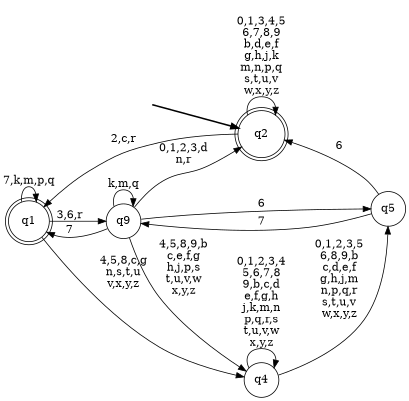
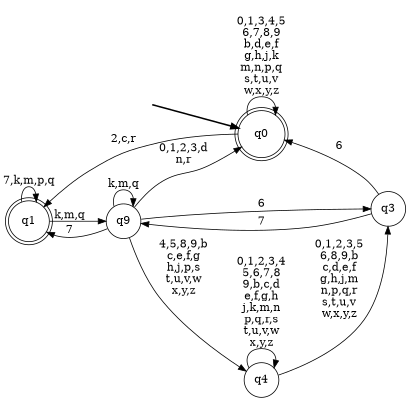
  digraph {
    rankdir=LR
    node [shape=circle style=filled color=black fillcolor=white]
    __start0 [height=0 shape=none style=invis width=0 color="" fillcolor=""]
-   n2 [label=q2 shape=doublecircle style="rounded,filled"]
+   n2 [label=q0 shape=doublecircle style="rounded,filled"]
    n3 [label=q1 shape=doublecircle style="rounded,filled"]
    n4 [label=q9]
    n5 [label=q4]
-   n6 [label=q5]
+   n6 [label=q3]
    subgraph cluster_1 {
      nodesep=0.15
      ranksep=0.15
      style=invis
      __start0
      n2
    }
    __start0 -> n2 [penwidth=2]
    n2 -> n2 [label="0,1,3,4,5\n6,7,8,9\nb,d,e,f\ng,h,j,k\nm,n,p,q\ns,t,u,v\nw,x,y,z"]
    n2 -> n3 [label="2,c,r"]
    n3 -> n3 [label="7,k,m,p,q"]
-   n3 -> n4 [label="3,6,r"]
-   n3 -> n5 [label="4,5,8,c,g\nn,s,t,u\nv,x,y,z"]
+   n3 -> n4 [label="k,m,q"]
    n4 -> n2 [label="0,1,2,3,d\nn,r"]
    n4 -> n3 [label=7]
    n4 -> n4 [label="k,m,q"]
    n4 -> n5 [label="4,5,8,9,b\nc,e,f,g\nh,j,p,s\nt,u,v,w\nx,y,z"]
    n4 -> n6 [label=6]
    n5 -> n5 [label="0,1,2,3,4\n5,6,7,8\n9,b,c,d\ne,f,g,h\nj,k,m,n\np,q,r,s\nt,u,v,w\nx,y,z"]
    n5 -> n6 [label="0,1,2,3,5\n6,8,9,b\nc,d,e,f\ng,h,j,m\nn,p,q,r\ns,t,u,v\nw,x,y,z"]
    n6 -> n2 [label=6]
    n6 -> n4 [label=7]
  }
